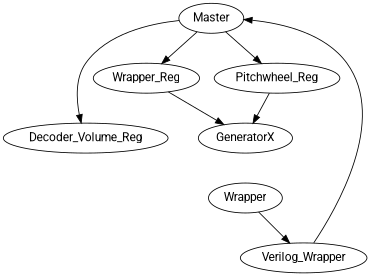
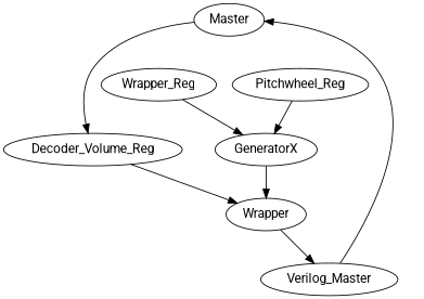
  digraph {
    fontname=Roboto
    node [fontname=Roboto]
    edge [fontname=Roboto]
    n1 [label=Master]
-   Verilog_Wrapper
+   Verilog_Wrapper [label=Verilog_Master]
    n3 [label=Decoder_Volume_Reg]
    n4 [label=Wrapper_Reg]
    Pitchwheel_Reg
    n6 [label=Wrapper]
    GeneratorX
    n1 -> n3
-   n1 -> n4
-   n1 -> Pitchwheel_Reg
    Verilog_Wrapper -> n1
+   n3 -> n6
    n4 -> GeneratorX
    Pitchwheel_Reg -> GeneratorX
    n6 -> Verilog_Wrapper
+   GeneratorX -> n6
  }
